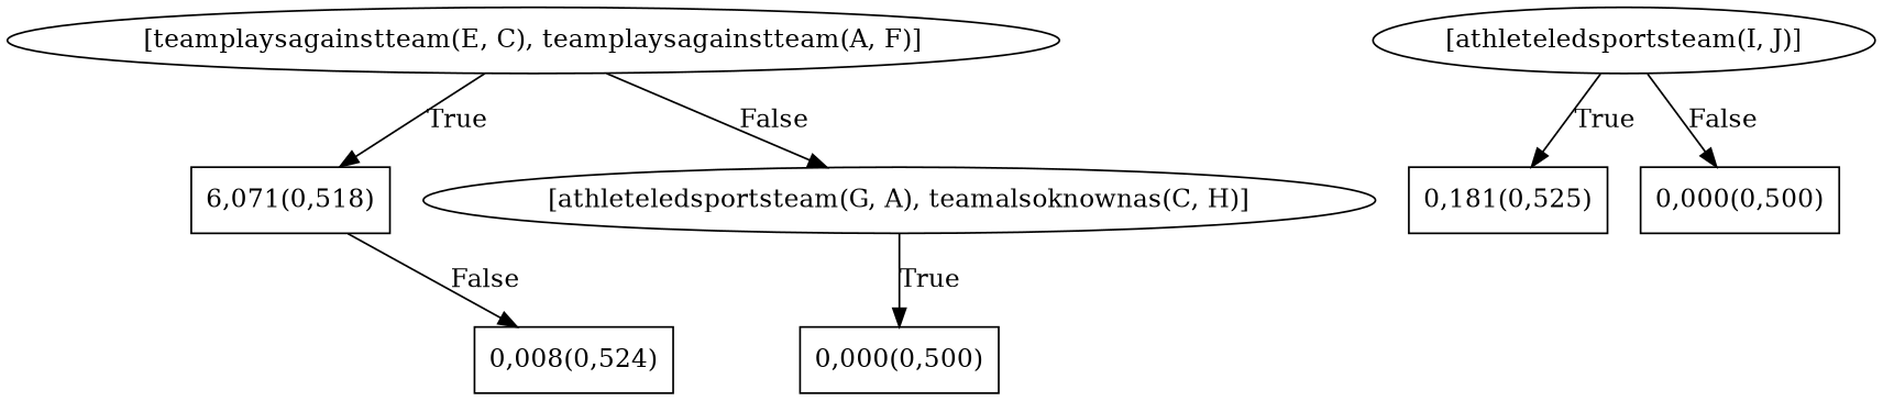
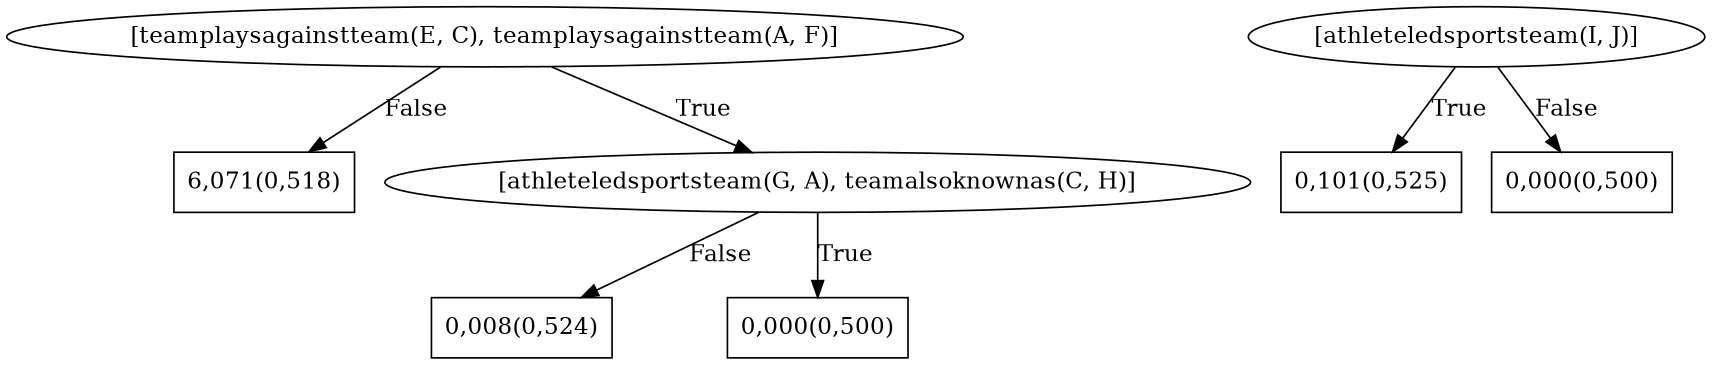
  digraph {
    node [shape=box]
    n1 [label="[teamplaysagainstteam(E, C), teamplaysagainstteam(A, F)]" shape=""]
    n2 [label="6,071(0,518)"]
    n3 [label="[athleteledsportsteam(G, A), teamalsoknownas(C, H)]" shape=""]
    n4 [label="[athleteledsportsteam(I, J)]" shape=""]
-   n5 [label="0,181(0,525)"]
+   n5 [label="0,101(0,525)"]
    n6 [label="0,000(0,500)"]
    n7 [label="0,000(0,500)"]
    n8 [label="0,008(0,524)"]
-   n1 -> n2 [label=True]
-   n1 -> n3 [label=False]
+   n1 -> n2 [label=False]
+   n1 -> n3 [label=True]
    n3 -> n7 [label=True]
-   n2 -> n8 [label=False]
+   n3 -> n8 [label=False]
    n4 -> n5 [label=True]
    n4 -> n6 [label=False]
  }
